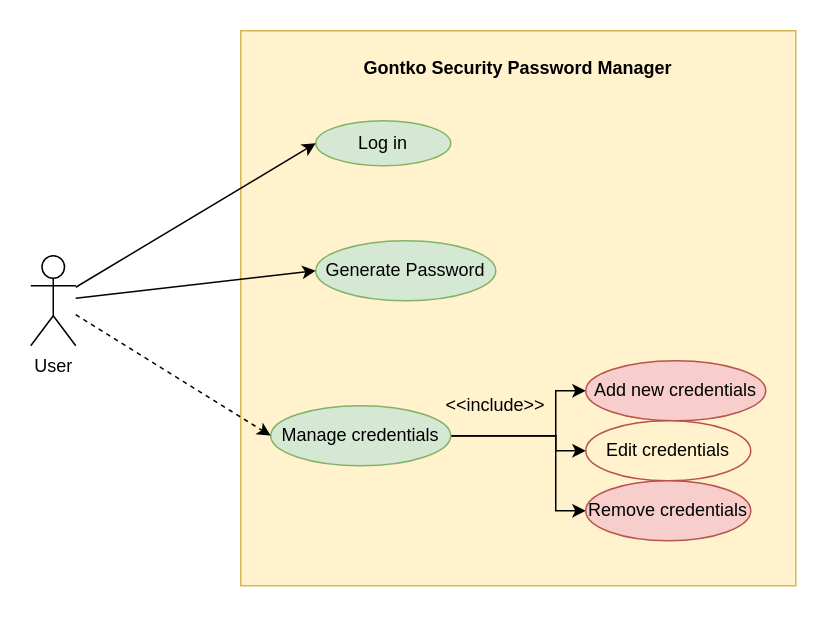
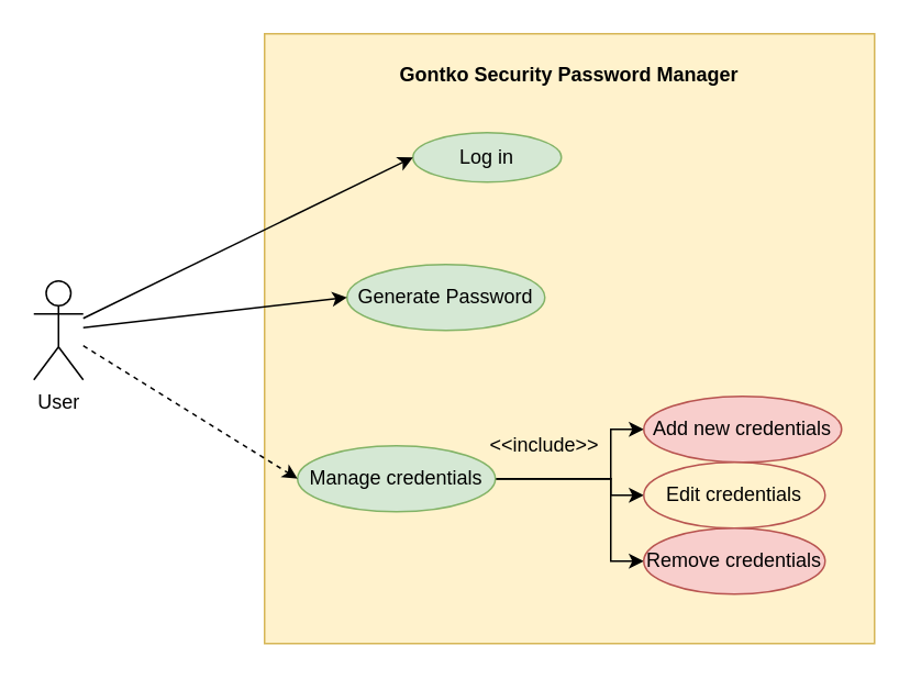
  <mxCell id="0" />
  <mxCell id="1" parent="0" />
  <mxCell id="2" value="&lt;div&gt;User&lt;/div&gt;" style="shape=umlActor;verticalLabelPosition=bottom;labelBackgroundColor=#ffffff;verticalAlign=top;html=1;outlineConnect=0;" vertex="1" parent="1"><mxGeometry x="20" y="170" width="30" height="60" as="geometry" /></mxCell>
  <mxCell id="3" value="" style="whiteSpace=wrap;html=1;aspect=fixed;fillColor=#fff2cc;strokeColor=#d6b656;" vertex="1" parent="1"><mxGeometry x="160" y="20" width="370" height="370" as="geometry" /></mxCell>
  <mxCell id="4" value="Gontko Security Password Manager" style="text;html=1;strokeColor=none;fillColor=none;align=center;verticalAlign=middle;whiteSpace=wrap;rounded=0;fontStyle=1" vertex="1" parent="1"><mxGeometry x="230" y="30" width="230" height="30" as="geometry" /></mxCell>
  <mxCell id="5" value="Generate Password" style="ellipse;whiteSpace=wrap;html=1;fillColor=#d5e8d4;strokeColor=#82b366;" vertex="1" parent="1"><mxGeometry x="210" y="160" width="120" height="40" as="geometry" /></mxCell>
  <mxCell id="6" style="edgeStyle=orthogonalEdgeStyle;rounded=0;orthogonalLoop=1;jettySize=auto;html=1;" edge="1" parent="1" source="9" target="11"><mxGeometry relative="1" as="geometry"><Array as="points"><mxPoint x="370" y="290" /><mxPoint x="370" y="260" /></Array></mxGeometry></mxCell>
  <mxCell id="7" style="edgeStyle=orthogonalEdgeStyle;rounded=0;orthogonalLoop=1;jettySize=auto;html=1;entryX=0;entryY=0.5;entryDx=0;entryDy=0;" edge="1" parent="1" source="9" target="12"><mxGeometry relative="1" as="geometry"><Array as="points"><mxPoint x="370" y="290" /><mxPoint x="370" y="300" /></Array></mxGeometry></mxCell>
  <mxCell id="8" style="edgeStyle=orthogonalEdgeStyle;rounded=0;orthogonalLoop=1;jettySize=auto;html=1;entryX=0;entryY=0.5;entryDx=0;entryDy=0;" edge="1" parent="1" source="9" target="14"><mxGeometry relative="1" as="geometry"><Array as="points"><mxPoint x="370" y="290" /><mxPoint x="370" y="340" /></Array></mxGeometry></mxCell>
  <mxCell id="9" value="&lt;div&gt;Manage credentials&lt;/div&gt;" style="ellipse;whiteSpace=wrap;html=1;fillColor=#d5e8d4;strokeColor=#82b366;" vertex="1" parent="1"><mxGeometry x="180" y="270" width="120" height="40" as="geometry" /></mxCell>
- <mxCell id="10" value="&lt;div&gt;Log in&lt;/div&gt;" style="ellipse;whiteSpace=wrap;html=1;fillColor=#d5e8d4;strokeColor=#82b366;" vertex="1" parent="1"><mxGeometry x="210" y="80" width="90" height="30" as="geometry" /></mxCell>
+ <mxCell id="10" value="&lt;div&gt;Log in&lt;/div&gt;" style="ellipse;whiteSpace=wrap;html=1;fillColor=#d5e8d4;strokeColor=#82b366;" vertex="1" parent="1"><mxGeometry x="250" y="80" width="90" height="30" as="geometry" /></mxCell>
  <mxCell id="11" value="&lt;div&gt;Add new credentials&lt;/div&gt;" style="ellipse;whiteSpace=wrap;html=1;fillColor=#f8cecc;strokeColor=#b85450;" vertex="1" parent="1"><mxGeometry x="390" y="240" width="120" height="40" as="geometry" /></mxCell>
  <mxCell id="12" value="&lt;div&gt;Edit credentials&lt;/div&gt;" style="ellipse;whiteSpace=wrap;html=1;fillColor=#fff2cc;strokeColor=#b85450;" vertex="1" parent="1"><mxGeometry x="390" y="280" width="110" height="40" as="geometry" /></mxCell>
  <mxCell id="13" value="&amp;lt;&amp;lt;include&amp;gt;&amp;gt;" style="text;html=1;strokeColor=none;fillColor=none;align=center;verticalAlign=middle;whiteSpace=wrap;rounded=0;" vertex="1" parent="1"><mxGeometry x="310" y="260" width="40" height="20" as="geometry" /></mxCell>
  <mxCell id="14" value="&lt;div&gt;Remove credentials&lt;/div&gt;" style="ellipse;whiteSpace=wrap;html=1;fillColor=#f8cecc;strokeColor=#b85450;" vertex="1" parent="1"><mxGeometry x="390" y="320" width="110" height="40" as="geometry" /></mxCell>
  <mxCell id="15" style="rounded=0;orthogonalLoop=1;jettySize=auto;html=1;entryX=0;entryY=0.5;entryDx=0;entryDy=0;" edge="1" parent="1" source="2" target="10"><mxGeometry relative="1" as="geometry" /></mxCell>
  <mxCell id="16" style="edgeStyle=none;rounded=0;orthogonalLoop=1;jettySize=auto;html=1;entryX=0;entryY=0.5;entryDx=0;entryDy=0;dashed=1;" edge="1" parent="1" source="2" target="9"><mxGeometry relative="1" as="geometry" /></mxCell>
  <mxCell id="17" style="edgeStyle=none;rounded=0;orthogonalLoop=1;jettySize=auto;html=1;entryX=0;entryY=0.5;entryDx=0;entryDy=0;" edge="1" parent="1" source="2" target="5"><mxGeometry relative="1" as="geometry" /></mxCell>
